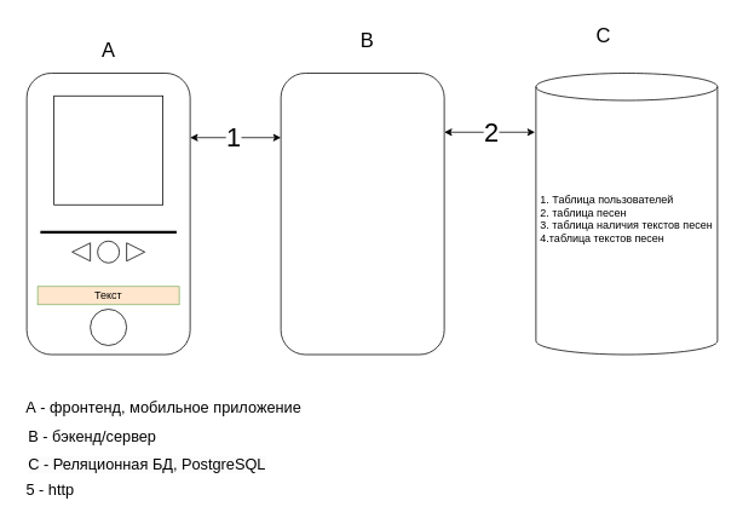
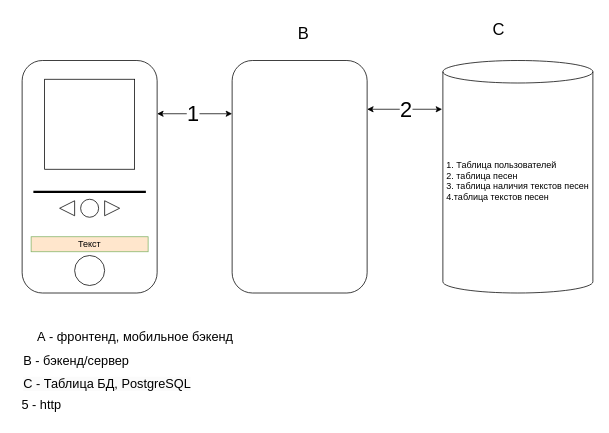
  <mxCell id="0" />
  <mxCell id="1" parent="0" />
  <mxCell id="2" value="" style="rounded=1;whiteSpace=wrap;html=1;fontStyle=1" vertex="1" parent="1"><mxGeometry x="29" y="80" width="180" height="310" as="geometry" /></mxCell>
  <mxCell id="3" value="" style="rounded=1;whiteSpace=wrap;html=1;" vertex="1" parent="1"><mxGeometry x="309" y="80" width="180" height="310" as="geometry" /></mxCell>
  <mxCell id="4" value="&lt;div style=&quot;text-align: left;&quot;&gt;&lt;span style=&quot;background-color: initial;&quot;&gt;1. Таблица пользователей&lt;/span&gt;&lt;/div&gt;&lt;div style=&quot;text-align: left;&quot;&gt;2. таблица песен&lt;/div&gt;&lt;div style=&quot;text-align: left;&quot;&gt;3. таблица наличия текстов песен&lt;/div&gt;&lt;div style=&quot;text-align: left;&quot;&gt;4.таблица текстов песен&lt;/div&gt;&lt;div&gt;&amp;nbsp;&amp;nbsp;&lt;/div&gt;" style="shape=cylinder3;whiteSpace=wrap;html=1;boundedLbl=1;backgroundOutline=1;size=15;" vertex="1" parent="1"><mxGeometry x="590" y="80" width="200" height="310" as="geometry" /></mxCell>
  <mxCell id="5" value="" style="ellipse;whiteSpace=wrap;html=1;" vertex="1" parent="1"><mxGeometry x="99" y="340" width="40" height="40" as="geometry" /></mxCell>
- <mxCell id="6" value="&lt;font style=&quot;font-size: 22px;&quot;&gt;А&lt;/font&gt;" style="text;html=1;align=center;verticalAlign=middle;resizable=0;points=[];autosize=1;strokeColor=none;fillColor=none;" vertex="1" parent="1"><mxGeometry x="99" y="35" width="40" height="40" as="geometry" /></mxCell>
  <mxCell id="7" value="&lt;span style=&quot;font-size: 22px;&quot;&gt;B&lt;/span&gt;" style="text;html=1;align=center;verticalAlign=middle;resizable=0;points=[];autosize=1;strokeColor=none;fillColor=none;" vertex="1" parent="1"><mxGeometry x="384" y="25" width="40" height="40" as="geometry" /></mxCell>
  <mxCell id="8" value="&lt;font style=&quot;font-size: 22px;&quot;&gt;C&lt;/font&gt;" style="text;html=1;align=center;verticalAlign=middle;resizable=0;points=[];autosize=1;strokeColor=none;fillColor=none;" vertex="1" parent="1"><mxGeometry x="644" y="20" width="40" height="40" as="geometry" /></mxCell>
  <mxCell id="9" value="" style="endArrow=classic;startArrow=classic;html=1;rounded=0;exitX=1;exitY=0.229;exitDx=0;exitDy=0;exitPerimeter=0;entryX=0;entryY=0.229;entryDx=0;entryDy=0;entryPerimeter=0;" edge="1" parent="1" source="2" target="3"><mxGeometry width="50" height="50" relative="1" as="geometry"><mxPoint x="349" y="340" as="sourcePoint" /><mxPoint x="399" y="290" as="targetPoint" /></mxGeometry></mxCell>
  <mxCell id="10" value="&lt;font style=&quot;font-size: 29px;&quot;&gt;1&lt;/font&gt;" style="edgeLabel;html=1;align=center;verticalAlign=middle;resizable=0;points=[];fontSize=29;" connectable="0" vertex="1" parent="9"><mxGeometry x="0.02" y="1" relative="1" as="geometry"><mxPoint x="-4" y="1" as="offset" /></mxGeometry></mxCell>
- <mxCell id="11" value="&lt;font style=&quot;font-size: 17px;&quot;&gt;А - фронтенд, мобильное приложение&lt;/font&gt;" style="text;html=1;align=center;verticalAlign=middle;whiteSpace=wrap;rounded=0;" vertex="1" parent="1"><mxGeometry x="20" y="435" width="320" height="30" as="geometry" /></mxCell>
+ <mxCell id="11" value="&lt;font style=&quot;font-size: 17px;&quot;&gt;А - фронтенд, мобильное бэкенд&lt;/font&gt;" style="text;html=1;align=center;verticalAlign=middle;whiteSpace=wrap;rounded=0;" vertex="1" parent="1"><mxGeometry x="20" y="435" width="320" height="30" as="geometry" /></mxCell>
  <mxCell id="12" value="&lt;div style=&quot;text-align: center;&quot;&gt;&lt;span style=&quot;font-size: 17px;&quot;&gt;B - бэкенд/сервер&lt;/span&gt;&lt;/div&gt;" style="text;whiteSpace=wrap;html=1;" vertex="1" parent="1"><mxGeometry x="29" y="465" width="151" height="40" as="geometry" /></mxCell>
- <mxCell id="13" value="&lt;span style=&quot;color: rgb(0, 0, 0); font-family: Helvetica; font-size: 17px; font-style: normal; font-variant-ligatures: normal; font-variant-caps: normal; font-weight: 400; letter-spacing: normal; orphans: 2; text-align: center; text-indent: 0px; text-transform: none; widows: 2; word-spacing: 0px; -webkit-text-stroke-width: 0px; white-space: normal; background-color: rgb(251, 251, 251); text-decoration-thickness: initial; text-decoration-style: initial; text-decoration-color: initial; display: inline !important; float: none;&quot;&gt;С - Реляционная БД, PostgreSQL&lt;/span&gt;" style="text;whiteSpace=wrap;html=1;" vertex="1" parent="1"><mxGeometry x="29" y="495" width="340" height="40" as="geometry" /></mxCell>
+ <mxCell id="13" value="&lt;span style=&quot;color: rgb(0, 0, 0); font-family: Helvetica; font-size: 17px; font-style: normal; font-variant-ligatures: normal; font-variant-caps: normal; font-weight: 400; letter-spacing: normal; orphans: 2; text-align: center; text-indent: 0px; text-transform: none; widows: 2; word-spacing: 0px; -webkit-text-stroke-width: 0px; white-space: normal; background-color: rgb(251, 251, 251); text-decoration-thickness: initial; text-decoration-style: initial; text-decoration-color: initial; display: inline !important; float: none;&quot;&gt;С - Таблица БД, PostgreSQL&lt;/span&gt;" style="text;whiteSpace=wrap;html=1;" vertex="1" parent="1"><mxGeometry x="29" y="495" width="340" height="40" as="geometry" /></mxCell>
  <mxCell id="14" value="" style="endArrow=classic;startArrow=classic;html=1;rounded=0;exitX=1;exitY=0.229;exitDx=0;exitDy=0;exitPerimeter=0;entryX=0;entryY=0.229;entryDx=0;entryDy=0;entryPerimeter=0;" edge="1" parent="1"><mxGeometry width="50" height="50" relative="1" as="geometry"><mxPoint x="489" y="145" as="sourcePoint" /><mxPoint x="589" y="145" as="targetPoint" /></mxGeometry></mxCell>
  <mxCell id="15" value="&lt;font style=&quot;font-size: 29px;&quot;&gt;2&lt;/font&gt;" style="edgeLabel;html=1;align=center;verticalAlign=middle;resizable=0;points=[];fontSize=29;" connectable="0" vertex="1" parent="14"><mxGeometry x="0.02" y="1" relative="1" as="geometry"><mxPoint y="1" as="offset" /></mxGeometry></mxCell>
  <mxCell id="16" value="&lt;font style=&quot;font-size: 17px;&quot;&gt;5 - http&lt;/font&gt;" style="text;html=1;align=center;verticalAlign=middle;whiteSpace=wrap;rounded=0;" vertex="1" parent="1"><mxGeometry x="20" y="525" width="70" height="30" as="geometry" /></mxCell>
  <mxCell id="17" value="" style="whiteSpace=wrap;html=1;aspect=fixed;" vertex="1" parent="1"><mxGeometry x="59" y="105" width="120" height="120" as="geometry" /></mxCell>
  <mxCell id="18" value="" style="endArrow=none;html=1;rounded=0;strokeWidth=3;" edge="1" parent="1"><mxGeometry width="50" height="50" relative="1" as="geometry"><mxPoint x="44" y="255" as="sourcePoint" /><mxPoint x="194" y="255" as="targetPoint" /></mxGeometry></mxCell>
  <mxCell id="19" value="Текст" style="rounded=0;whiteSpace=wrap;html=1;fillColor=#ffe6cc;strokeColor=#82b366;align=center;" vertex="1" parent="1"><mxGeometry x="41" y="315" width="156" height="20" as="geometry" /></mxCell>
  <mxCell id="20" value="" style="ellipse;whiteSpace=wrap;html=1;aspect=fixed;" vertex="1" parent="1"><mxGeometry x="107" y="265" width="24" height="24" as="geometry" /></mxCell>
  <mxCell id="21" value="" style="triangle;whiteSpace=wrap;html=1;" vertex="1" parent="1"><mxGeometry x="139" y="267" width="20" height="20" as="geometry" /></mxCell>
  <mxCell id="22" value="" style="triangle;whiteSpace=wrap;html=1;rotation=-180;" vertex="1" parent="1"><mxGeometry x="79" y="267" width="20" height="20" as="geometry" /></mxCell>
